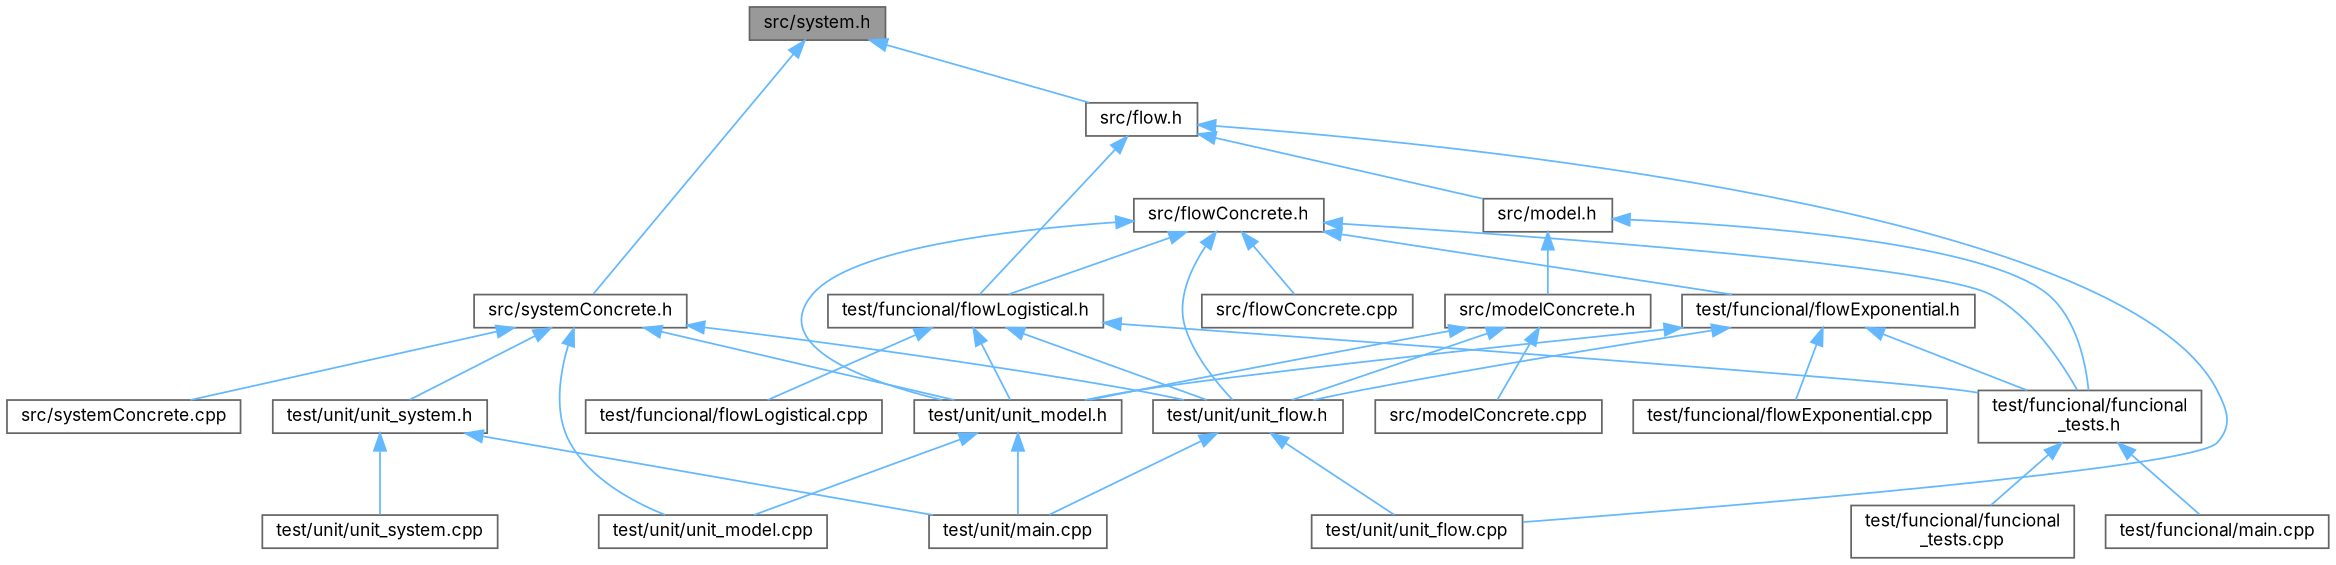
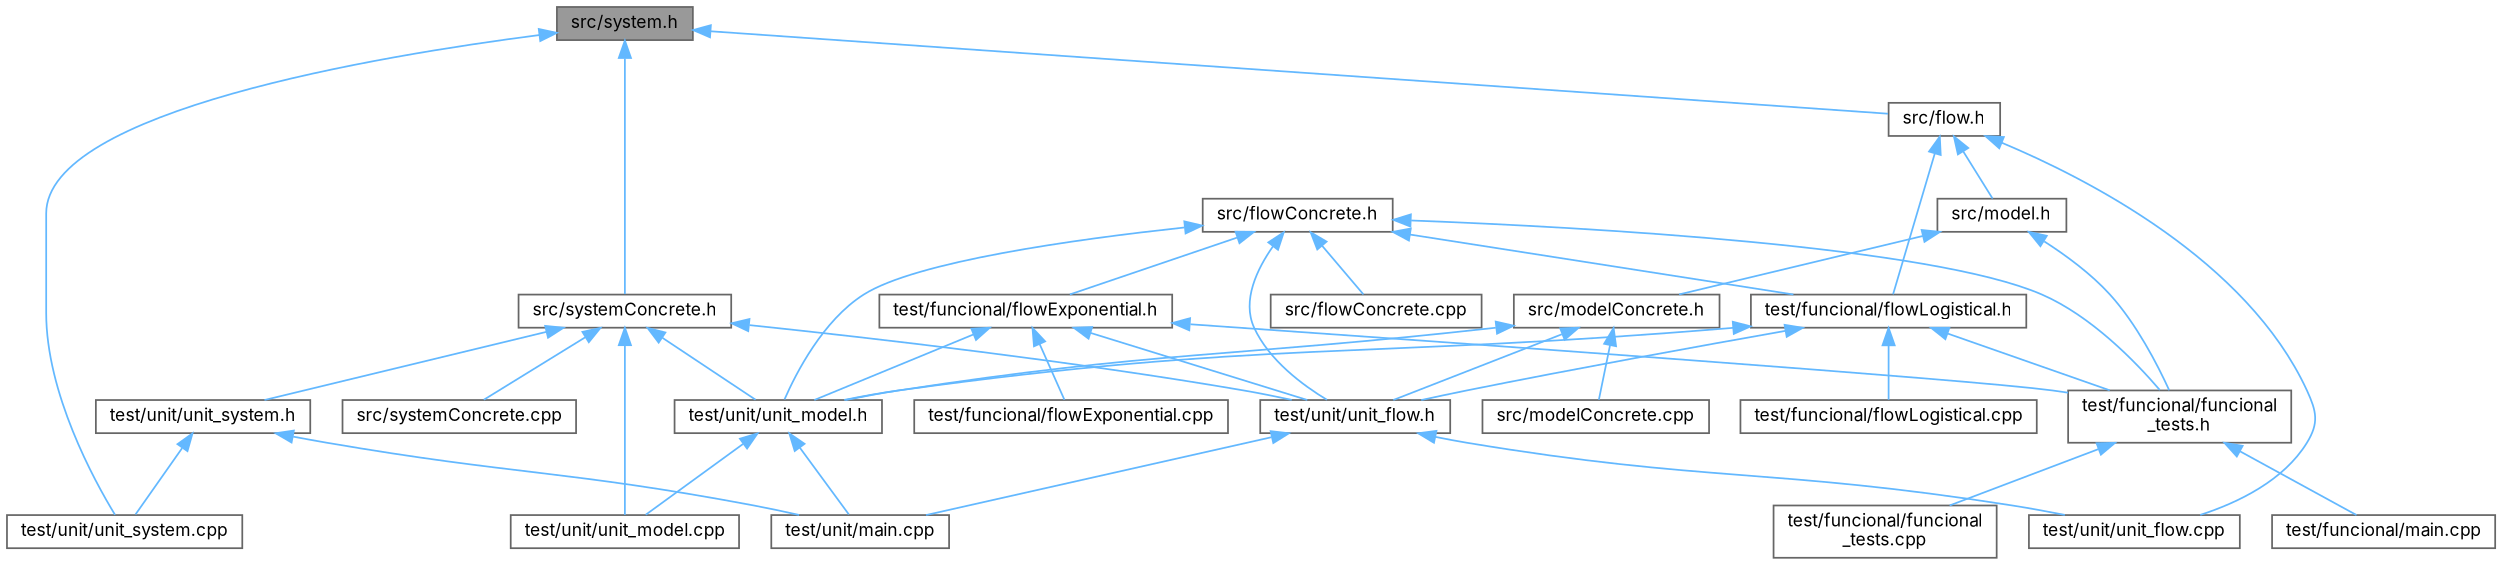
  digraph {
    fontname=Inter
    node [color=grey40 fillcolor=white fontname=Inter fontsize=10 shape=box style=filled]
    edge [color=steelblue1 dir=back fontname=Inter fontsize=10 labelfontname=Helvetica labelfontsize=10 style=solid]
    n1 [color=gray40 fillcolor=grey60 fontcolor=black height=0.2 label="src/system.h" width=0.4]
    n2 [height=0.2 label="src/flow.h" width=0.4]
    n3 [height=0.2 label="src/systemConcrete.h" width=0.4]
    n4 [height=0.2 label="test/unit/unit_system.cpp" width=0.4]
    n5 [height=0.2 label="test/unit/unit_flow.cpp" width=0.4]
    n6 [height=0.2 label="src/model.h" width=0.4]
    n7 [height=0.2 label="test/funcional/flowLogistical.h" width=0.4]
    n8 [height=0.2 label="test/unit/unit_flow.h" width=0.4]
    n9 [height=0.2 label="test/unit/unit_model.h" width=0.4]
    n10 [height=0.2 label="test/unit/unit_model.cpp" width=0.4]
    n11 [height=0.2 label="src/systemConcrete.cpp" width=0.4]
    n12 [height=0.2 label="test/unit/unit_system.h" width=0.4]
    n13 [height=0.2 label="src/flowConcrete.h" width=0.4]
    n14 [height=0.2 label="src/flowConcrete.cpp" width=0.4]
    n15 [height=0.2 label="test/funcional/flowExponential.h" width=0.4]
    n16 [height=0.2 label="test/funcional/funcional\l_tests.h" width=0.4]
    n17 [height=0.2 label="src/modelConcrete.h" width=0.4]
    n18 [height=0.2 label="test/funcional/flowExponential.cpp" width=0.4]
    n19 [height=0.2 label="test/funcional/funcional\l_tests.cpp" width=0.4]
    n20 [height=0.2 label="test/funcional/main.cpp" width=0.4]
    n21 [height=0.2 label="test/unit/main.cpp" width=0.4]
    n22 [height=0.2 label="test/funcional/flowLogistical.cpp" width=0.4]
    n23 [height=0.2 label="src/modelConcrete.cpp" width=0.4]
    n1 -> n2
    n1 -> n3
+   n1 -> n4
    n2 -> n5
    n2 -> n6
    n2 -> n7
    n3 -> n8
    n3 -> n9
    n3 -> n10
    n3 -> n11
    n3 -> n12
    n6 -> n16
    n6 -> n17
    n7 -> n8
    n7 -> n9
    n7 -> n16
    n7 -> n22
    n8 -> n5
    n8 -> n21
    n9 -> n10
    n9 -> n21
    n12 -> n4
    n12 -> n21
    n13 -> n7
    n13 -> n8
    n13 -> n9
    n13 -> n14
    n13 -> n15
    n13 -> n16
    n15 -> n8
    n15 -> n9
    n15 -> n16
    n15 -> n18
    n16 -> n19
    n16 -> n20
    n17 -> n8
    n17 -> n9
    n17 -> n23
  }
